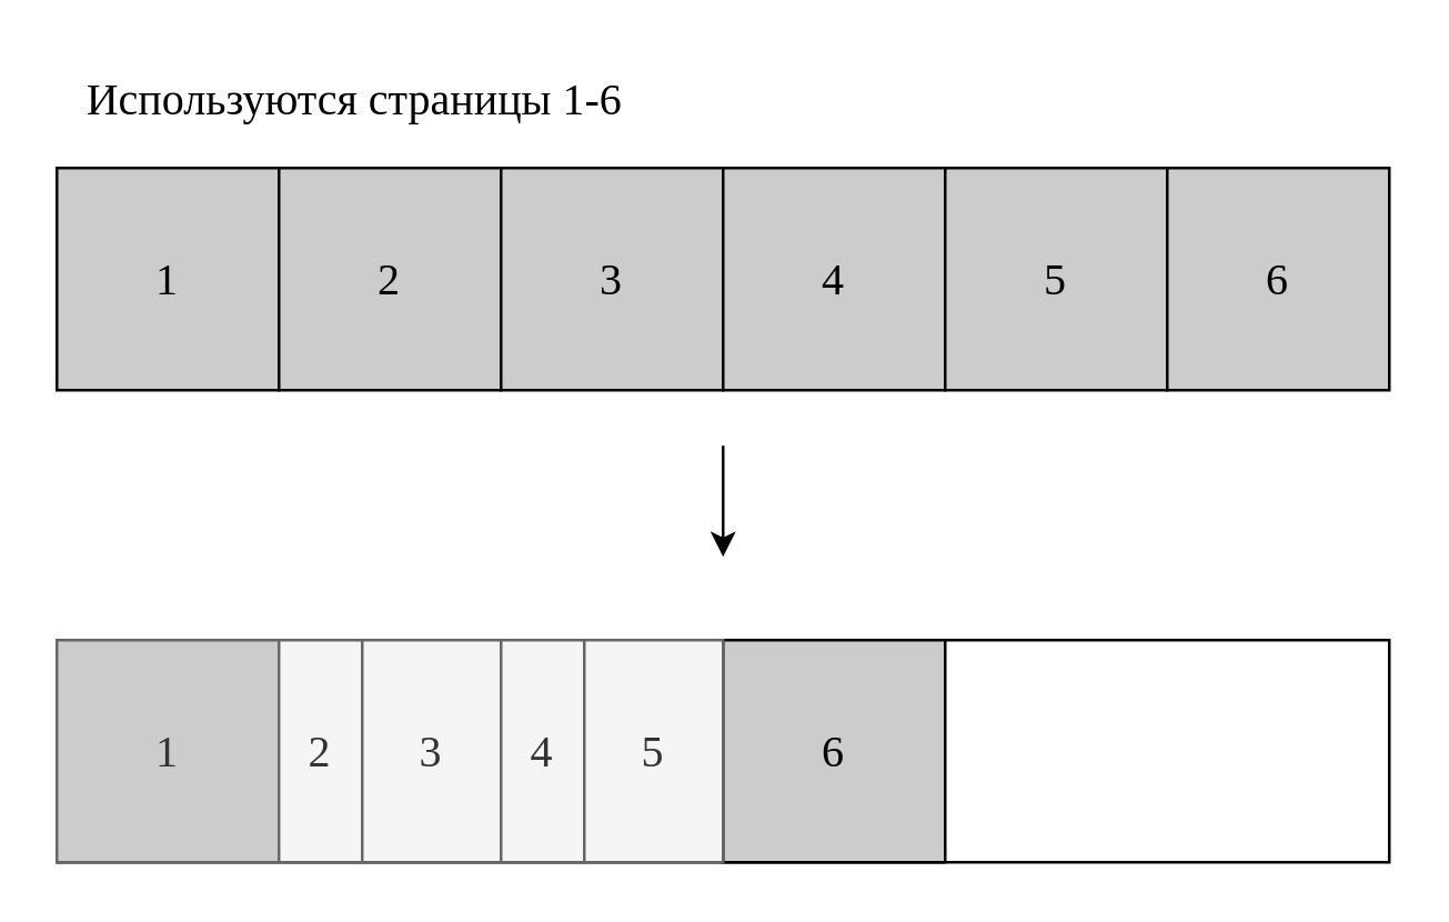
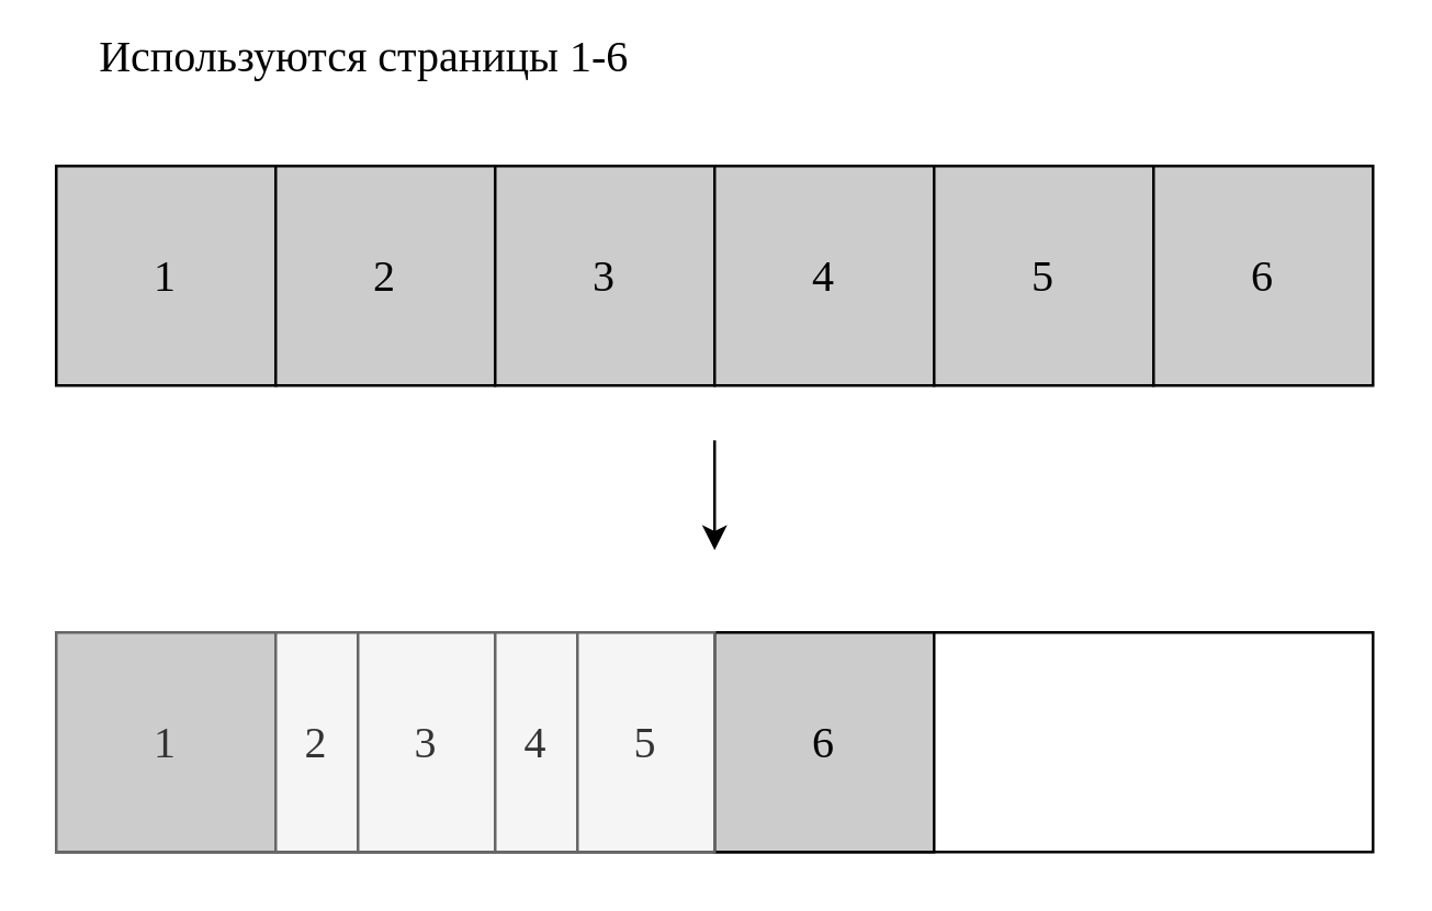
  <mxCell id="0" />
  <mxCell id="1" parent="0" />
  <mxCell id="2" value="1" style="rounded=0;whiteSpace=wrap;html=1;fontFamily=Times New Roman;fontSize=16;fillColor=#CCCCCC;" vertex="1" parent="1"><mxGeometry x="20" y="60" width="80" height="80" as="geometry" /></mxCell>
  <mxCell id="3" value="2" style="rounded=0;whiteSpace=wrap;html=1;fontFamily=Times New Roman;fontSize=16;fillColor=#CCCCCC;" vertex="1" parent="1"><mxGeometry x="100" y="60" width="80" height="80" as="geometry" /></mxCell>
  <mxCell id="4" value="3" style="rounded=0;whiteSpace=wrap;html=1;fontFamily=Times New Roman;fontSize=16;fillColor=#CCCCCC;" vertex="1" parent="1"><mxGeometry x="180" y="60" width="80" height="80" as="geometry" /></mxCell>
  <mxCell id="5" value="4" style="rounded=0;whiteSpace=wrap;html=1;fontFamily=Times New Roman;fontSize=16;fillColor=#CCCCCC;" vertex="1" parent="1"><mxGeometry x="260" y="60" width="80" height="80" as="geometry" /></mxCell>
  <mxCell id="6" value="5" style="rounded=0;whiteSpace=wrap;html=1;fontFamily=Times New Roman;fontSize=16;fillColor=#CCCCCC;" vertex="1" parent="1"><mxGeometry x="340" y="60" width="80" height="80" as="geometry" /></mxCell>
  <mxCell id="7" value="" style="rounded=0;whiteSpace=wrap;html=1;fontFamily=Times New Roman;fontSize=16;" vertex="1" parent="1"><mxGeometry x="20" y="230" width="480" height="80" as="geometry" /></mxCell>
  <mxCell id="8" value="1" style="rounded=0;whiteSpace=wrap;html=1;fontFamily=Times New Roman;fontSize=16;fillColor=#CCCCCC;fontColor=#333333;strokeColor=#666666;" vertex="1" parent="1"><mxGeometry x="20" y="230" width="80" height="80" as="geometry" /></mxCell>
  <mxCell id="9" value="2" style="rounded=0;whiteSpace=wrap;html=1;fontFamily=Times New Roman;fontSize=16;fillColor=#f5f5f5;fontColor=#333333;strokeColor=#666666;" vertex="1" parent="1"><mxGeometry x="100" y="230" width="30" height="80" as="geometry" /></mxCell>
  <mxCell id="10" value="3" style="rounded=0;whiteSpace=wrap;html=1;fontFamily=Times New Roman;fontSize=16;fillColor=#f5f5f5;fontColor=#333333;strokeColor=#666666;" vertex="1" parent="1"><mxGeometry x="130" y="230" width="50" height="80" as="geometry" /></mxCell>
  <mxCell id="11" value="4" style="rounded=0;whiteSpace=wrap;html=1;fontFamily=Times New Roman;fontSize=16;fillColor=#f5f5f5;fontColor=#333333;strokeColor=#666666;" vertex="1" parent="1"><mxGeometry x="180" y="230" width="30" height="80" as="geometry" /></mxCell>
  <mxCell id="12" value="6" style="rounded=0;whiteSpace=wrap;html=1;fontFamily=Times New Roman;fontSize=16;fillColor=#CCCCCC;" vertex="1" parent="1"><mxGeometry x="260" y="230" width="80" height="80" as="geometry" /></mxCell>
- <mxCell id="13" value="Используются страницы 1-6" style="text;html=1;strokeColor=none;fillColor=none;align=center;verticalAlign=middle;whiteSpace=wrap;rounded=0;fontFamily=Times New Roman;fontSize=16;" vertex="1" parent="1"><mxGeometry x="20" y="20" width="215" height="30" as="geometry" /></mxCell>
+ <mxCell id="13" value="Используются страницы 1-6" style="text;html=1;strokeColor=none;fillColor=none;align=center;verticalAlign=middle;whiteSpace=wrap;rounded=0;fontFamily=Times New Roman;fontSize=16;" vertex="1" parent="1"><mxGeometry x="25" y="5" width="215" height="30" as="geometry" /></mxCell>
  <mxCell id="14" value="6" style="rounded=0;whiteSpace=wrap;html=1;fontFamily=Times New Roman;fontSize=16;fillColor=#CCCCCC;" vertex="1" parent="1"><mxGeometry x="420" y="60" width="80" height="80" as="geometry" /></mxCell>
  <mxCell id="15" value="5" style="rounded=0;whiteSpace=wrap;html=1;fontFamily=Times New Roman;fontSize=16;fillColor=#f5f5f5;fontColor=#333333;strokeColor=#666666;" vertex="1" parent="1"><mxGeometry x="210" y="230" width="50" height="80" as="geometry" /></mxCell>
  <mxCell id="16" value="" style="endArrow=classic;html=1;rounded=0;" edge="1" parent="1"><mxGeometry width="50" height="50" relative="1" as="geometry"><mxPoint x="260" y="160" as="sourcePoint" /><mxPoint x="260" y="200" as="targetPoint" /></mxGeometry></mxCell>
